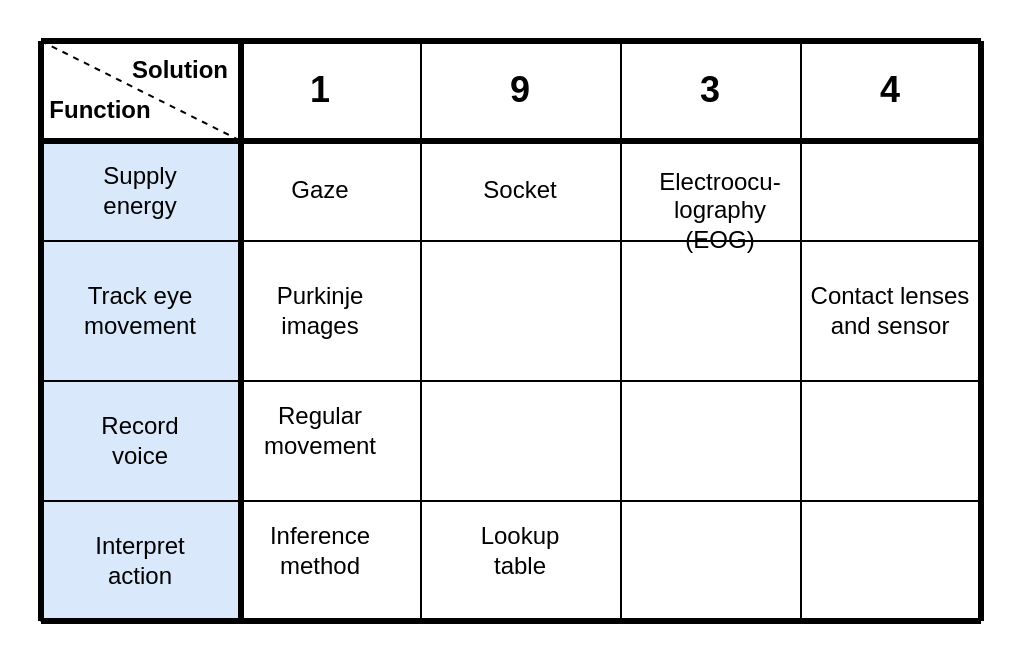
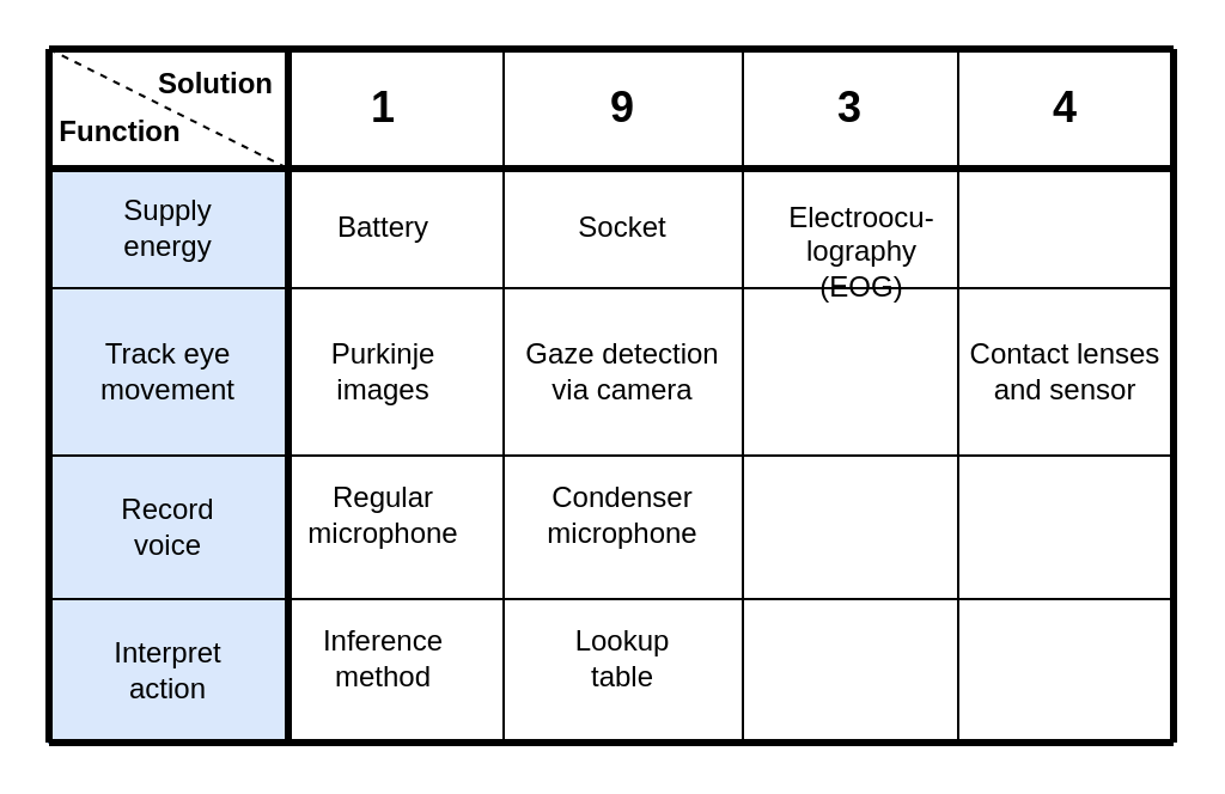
  <mxCell id="0" />
  <mxCell id="1" parent="0" />
  <mxCell id="2" value="&lt;b&gt;Function&lt;/b&gt;" style="text;html=1;strokeColor=none;fillColor=none;align=center;verticalAlign=middle;whiteSpace=wrap;rounded=0;" vertex="1" parent="1"><mxGeometry x="20" y="40" width="60" height="30" as="geometry" /></mxCell>
  <mxCell id="3" value="&lt;b&gt;Solution&lt;/b&gt;" style="text;html=1;strokeColor=none;fillColor=none;align=center;verticalAlign=middle;whiteSpace=wrap;rounded=0;" vertex="1" parent="1"><mxGeometry x="60" y="20" width="60" height="30" as="geometry" /></mxCell>
  <mxCell id="4" value="Supply&lt;br&gt;energy" style="text;html=1;strokeColor=#6c8ebf;fillColor=#dae8fc;align=center;verticalAlign=middle;whiteSpace=wrap;rounded=0;" vertex="1" parent="1"><mxGeometry x="20" y="70" width="100" height="50" as="geometry" /></mxCell>
  <mxCell id="5" value="Track eye movement" style="text;html=1;strokeColor=#6c8ebf;fillColor=#dae8fc;align=center;verticalAlign=middle;whiteSpace=wrap;rounded=0;" vertex="1" parent="1"><mxGeometry x="20" y="120" width="100" height="70" as="geometry" /></mxCell>
  <mxCell id="6" value="Record&lt;br&gt;voice" style="text;html=1;strokeColor=#6c8ebf;fillColor=#dae8fc;align=center;verticalAlign=middle;whiteSpace=wrap;rounded=0;" vertex="1" parent="1"><mxGeometry x="20" y="190" width="100" height="60" as="geometry" /></mxCell>
  <mxCell id="7" value="Interpret&lt;br&gt;action" style="text;html=1;strokeColor=#6c8ebf;fillColor=#dae8fc;align=center;verticalAlign=middle;whiteSpace=wrap;rounded=0;" vertex="1" parent="1"><mxGeometry x="20" y="250" width="100" height="60" as="geometry" /></mxCell>
  <mxCell id="8" value="" style="endArrow=none;html=1;rounded=0;strokeWidth=3;" edge="1" parent="1"><mxGeometry width="50" height="50" relative="1" as="geometry"><mxPoint x="20" y="20" as="sourcePoint" /><mxPoint x="20" y="310" as="targetPoint" /></mxGeometry></mxCell>
  <mxCell id="9" value="" style="endArrow=none;html=1;rounded=0;strokeWidth=3;" edge="1" parent="1"><mxGeometry width="50" height="50" relative="1" as="geometry"><mxPoint x="120" y="20" as="sourcePoint" /><mxPoint x="120" y="310" as="targetPoint" /></mxGeometry></mxCell>
  <mxCell id="10" value="" style="endArrow=none;html=1;rounded=0;" edge="1" parent="1"><mxGeometry width="50" height="50" relative="1" as="geometry"><mxPoint x="310" y="20" as="sourcePoint" /><mxPoint x="310" y="310" as="targetPoint" /></mxGeometry></mxCell>
- <mxCell id="11" value="Gaze" style="text;html=1;strokeColor=none;fillColor=none;align=center;verticalAlign=middle;whiteSpace=wrap;rounded=0;" vertex="1" parent="1"><mxGeometry x="130" y="80" width="60" height="30" as="geometry" /></mxCell>
+ <mxCell id="11" value="Battery" style="text;html=1;strokeColor=none;fillColor=none;align=center;verticalAlign=middle;whiteSpace=wrap;rounded=0;" vertex="1" parent="1"><mxGeometry x="130" y="80" width="60" height="30" as="geometry" /></mxCell>
  <mxCell id="12" value="" style="endArrow=none;html=1;rounded=0;" edge="1" parent="1"><mxGeometry width="50" height="50" relative="1" as="geometry"><mxPoint x="210" y="20" as="sourcePoint" /><mxPoint x="210" y="310" as="targetPoint" /></mxGeometry></mxCell>
  <mxCell id="13" value="Socket" style="text;html=1;strokeColor=none;fillColor=none;align=center;verticalAlign=middle;whiteSpace=wrap;rounded=0;" vertex="1" parent="1"><mxGeometry x="230" y="80" width="60" height="30" as="geometry" /></mxCell>
  <mxCell id="14" value="Purkinje images" style="text;html=1;strokeColor=none;fillColor=none;align=center;verticalAlign=middle;whiteSpace=wrap;rounded=0;" vertex="1" parent="1"><mxGeometry x="130" y="140" width="60" height="30" as="geometry" /></mxCell>
+ <mxCell id="15" value="Gaze detection via camera" style="text;html=1;strokeColor=none;fillColor=none;align=center;verticalAlign=middle;whiteSpace=wrap;rounded=0;" vertex="1" parent="1"><mxGeometry x="215" y="140" width="90" height="30" as="geometry" /></mxCell>
  <mxCell id="16" value="Electroocu-&lt;br&gt;lography (EOG)" style="text;html=1;strokeColor=none;fillColor=none;align=center;verticalAlign=middle;whiteSpace=wrap;rounded=0;" vertex="1" parent="1"><mxGeometry x="325" y="85" width="70" height="40" as="geometry" /></mxCell>
  <mxCell id="17" value="Contact lenses and sensor" style="text;html=1;strokeColor=none;fillColor=none;align=center;verticalAlign=middle;whiteSpace=wrap;rounded=0;" vertex="1" parent="1"><mxGeometry x="400" y="140" width="90" height="30" as="geometry" /></mxCell>
  <mxCell id="18" value="" style="endArrow=none;html=1;rounded=0;" edge="1" parent="1"><mxGeometry width="50" height="50" relative="1" as="geometry"><mxPoint x="400" y="20" as="sourcePoint" /><mxPoint x="400" y="310" as="targetPoint" /></mxGeometry></mxCell>
  <mxCell id="19" value="" style="endArrow=none;html=1;rounded=0;strokeWidth=3;" edge="1" parent="1"><mxGeometry width="50" height="50" relative="1" as="geometry"><mxPoint x="490" y="20" as="sourcePoint" /><mxPoint x="490" y="310" as="targetPoint" /></mxGeometry></mxCell>
  <mxCell id="20" value="" style="endArrow=none;html=1;rounded=0;strokeWidth=3;" edge="1" parent="1"><mxGeometry width="50" height="50" relative="1" as="geometry"><mxPoint x="20" y="70" as="sourcePoint" /><mxPoint x="490" y="70" as="targetPoint" /></mxGeometry></mxCell>
  <mxCell id="21" value="" style="endArrow=none;html=1;rounded=0;strokeWidth=3;" edge="1" parent="1"><mxGeometry width="50" height="50" relative="1" as="geometry"><mxPoint x="20" y="310" as="sourcePoint" /><mxPoint x="490" y="310" as="targetPoint" /></mxGeometry></mxCell>
  <mxCell id="22" value="" style="endArrow=none;html=1;rounded=0;strokeWidth=1;" edge="1" parent="1"><mxGeometry width="50" height="50" relative="1" as="geometry"><mxPoint x="20" y="120" as="sourcePoint" /><mxPoint x="490" y="120" as="targetPoint" /></mxGeometry></mxCell>
  <mxCell id="23" value="" style="endArrow=none;html=1;rounded=0;strokeWidth=1;" edge="1" parent="1"><mxGeometry width="50" height="50" relative="1" as="geometry"><mxPoint x="20" y="190" as="sourcePoint" /><mxPoint x="490" y="190" as="targetPoint" /></mxGeometry></mxCell>
  <mxCell id="24" value="" style="endArrow=none;html=1;rounded=0;strokeWidth=1;" edge="1" parent="1"><mxGeometry width="50" height="50" relative="1" as="geometry"><mxPoint x="20" y="250" as="sourcePoint" /><mxPoint x="490" y="250" as="targetPoint" /></mxGeometry></mxCell>
  <mxCell id="25" value="" style="endArrow=none;dashed=1;html=1;rounded=0;strokeWidth=1;" edge="1" parent="1"><mxGeometry width="50" height="50" relative="1" as="geometry"><mxPoint x="20" y="20" as="sourcePoint" /><mxPoint x="120" y="70" as="targetPoint" /></mxGeometry></mxCell>
  <mxCell id="26" value="" style="endArrow=none;html=1;rounded=0;strokeWidth=3;" edge="1" parent="1"><mxGeometry width="50" height="50" relative="1" as="geometry"><mxPoint x="20" y="20" as="sourcePoint" /><mxPoint x="490" y="20" as="targetPoint" /></mxGeometry></mxCell>
- <mxCell id="27" value="Regular movement" style="text;html=1;strokeColor=none;fillColor=none;align=center;verticalAlign=middle;whiteSpace=wrap;rounded=0;" vertex="1" parent="1"><mxGeometry x="130" y="200" width="60" height="30" as="geometry" /></mxCell>
+ <mxCell id="27" value="Regular microphone" style="text;html=1;strokeColor=none;fillColor=none;align=center;verticalAlign=middle;whiteSpace=wrap;rounded=0;" vertex="1" parent="1"><mxGeometry x="130" y="200" width="60" height="30" as="geometry" /></mxCell>
+ <mxCell id="28" value="Condenser microphone" style="text;html=1;strokeColor=none;fillColor=none;align=center;verticalAlign=middle;whiteSpace=wrap;rounded=0;" vertex="1" parent="1"><mxGeometry x="230" y="200" width="60" height="30" as="geometry" /></mxCell>
  <mxCell id="29" value="Inference method" style="text;html=1;strokeColor=none;fillColor=none;align=center;verticalAlign=middle;whiteSpace=wrap;rounded=0;" vertex="1" parent="1"><mxGeometry x="130" y="260" width="60" height="30" as="geometry" /></mxCell>
  <mxCell id="30" value="Lookup table" style="text;html=1;strokeColor=none;fillColor=none;align=center;verticalAlign=middle;whiteSpace=wrap;rounded=0;" vertex="1" parent="1"><mxGeometry x="230" y="260" width="60" height="30" as="geometry" /></mxCell>
  <mxCell id="31" value="&lt;b&gt;&lt;font style=&quot;font-size: 18px&quot;&gt;1&lt;/font&gt;&lt;/b&gt;" style="text;html=1;strokeColor=none;fillColor=none;align=center;verticalAlign=middle;whiteSpace=wrap;rounded=0;" vertex="1" parent="1"><mxGeometry x="130" y="30" width="60" height="30" as="geometry" /></mxCell>
  <mxCell id="32" value="&lt;b&gt;&lt;font style=&quot;font-size: 18px&quot;&gt;9&lt;/font&gt;&lt;/b&gt;" style="text;html=1;strokeColor=none;fillColor=none;align=center;verticalAlign=middle;whiteSpace=wrap;rounded=0;" vertex="1" parent="1"><mxGeometry x="230" y="30" width="60" height="30" as="geometry" /></mxCell>
  <mxCell id="33" value="&lt;b&gt;&lt;font style=&quot;font-size: 18px&quot;&gt;3&lt;/font&gt;&lt;/b&gt;" style="text;html=1;strokeColor=none;fillColor=none;align=center;verticalAlign=middle;whiteSpace=wrap;rounded=0;" vertex="1" parent="1"><mxGeometry x="325" y="30" width="60" height="30" as="geometry" /></mxCell>
  <mxCell id="34" value="&lt;b&gt;&lt;font style=&quot;font-size: 18px&quot;&gt;4&lt;/font&gt;&lt;/b&gt;" style="text;html=1;strokeColor=none;fillColor=none;align=center;verticalAlign=middle;whiteSpace=wrap;rounded=0;" vertex="1" parent="1"><mxGeometry x="415" y="30" width="60" height="30" as="geometry" /></mxCell>
